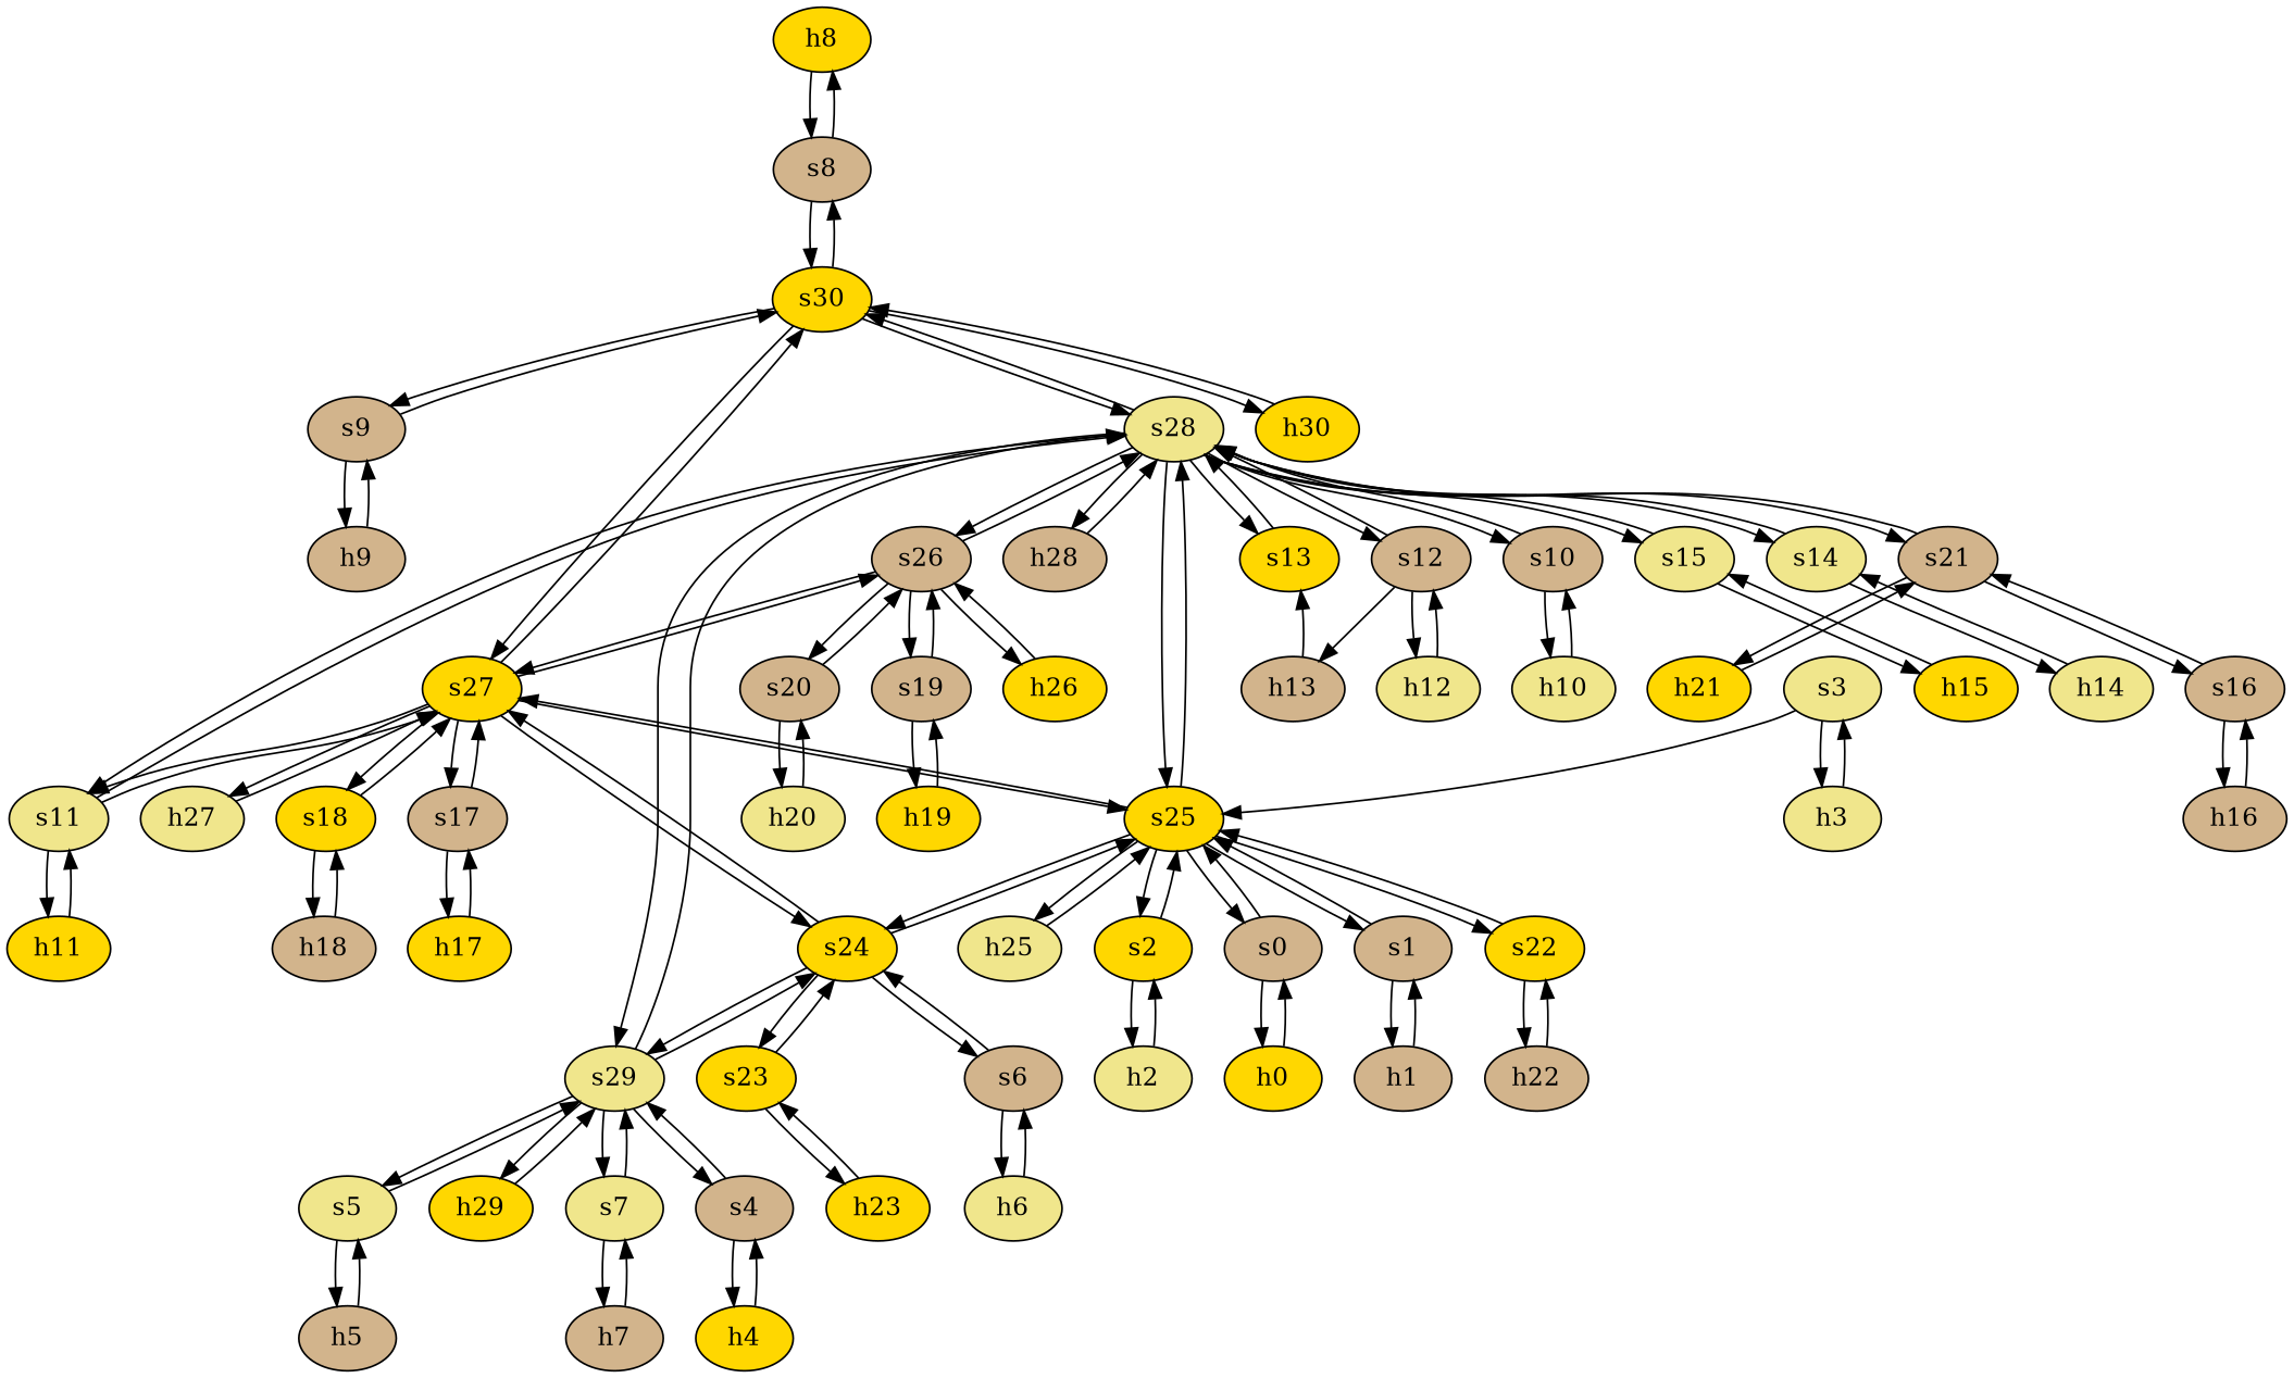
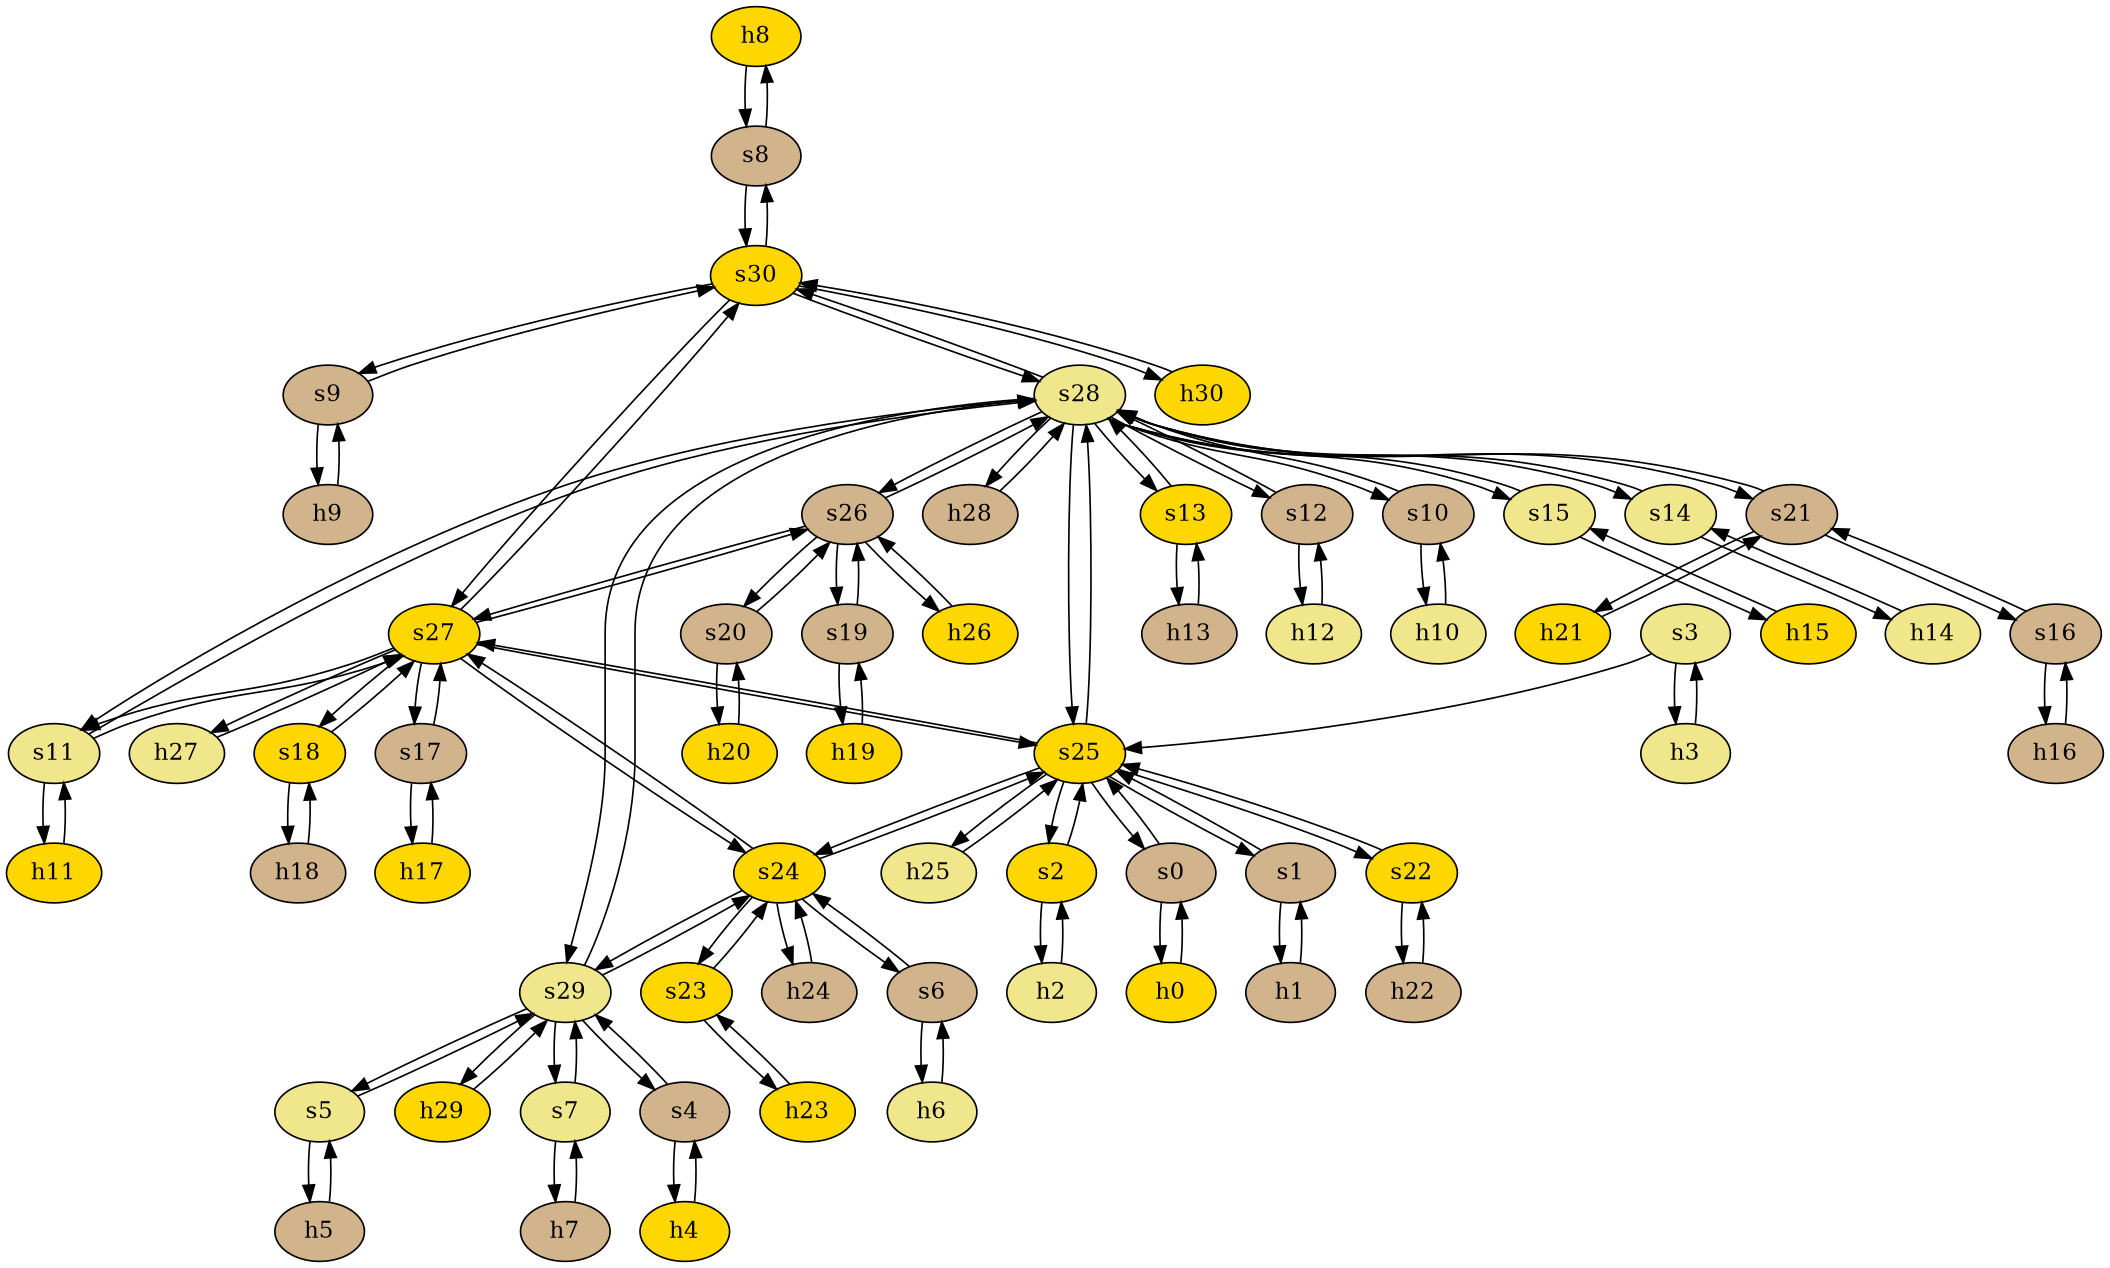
  strict digraph {
    node [fillcolor=tan style=filled type=host]
    edge [capacity="1Gbps" cost=1 dst_port=1 src_port=1]
    h8 [fillcolor=gold ip="111.0.8.8" mac="00:00:00:00:8:8"]
    s8 [type=switch]
    s30 [fillcolor=gold type=switch]
    s9 [type=switch]
    s28 [fillcolor=khaki type=switch]
    s27 [fillcolor=gold type=switch]
    h30 [fillcolor=gold ip="111.0.30.30" mac="00:00:00:00:30:30"]
    h9 [ip="111.0.9.9" mac="00:00:00:00:9:9"]
    h26 [fillcolor=gold ip="111.0.26.26" mac="00:00:00:00:26:26"]
    s26 [type=switch]
    s20 [type=switch]
    s19 [type=switch]
    s25 [fillcolor=gold type=switch]
    s29 [fillcolor=khaki type=switch]
    s21 [type=switch]
    h28 [ip="111.0.28.28" mac="00:00:00:00:28:28"]
    s13 [fillcolor=gold type=switch]
    s12 [type=switch]
    s11 [fillcolor=khaki type=switch]
    s10 [type=switch]
    s15 [fillcolor=khaki type=switch]
    s14 [fillcolor=khaki type=switch]
-   h20 [fillcolor=khaki ip="111.0.20.20" mac="00:00:00:00:20:20"]
+   h20 [fillcolor=gold ip="111.0.20.20" mac="00:00:00:00:20:20"]
    h19 [fillcolor=gold ip="111.0.19.19" mac="00:00:00:00:19:19"]
    s24 [fillcolor=gold type=switch]
    s18 [fillcolor=gold type=switch]
    s17 [type=switch]
    h27 [fillcolor=khaki ip="111.0.27.27" mac="00:00:00:00:27:27"]
    h2 [fillcolor=khaki ip="111.0.2.2" mac="00:00:00:00:2:2"]
    s2 [fillcolor=gold type=switch]
    s0 [type=switch]
    s1 [type=switch]
    s22 [fillcolor=gold type=switch]
    h25 [fillcolor=khaki ip="111.0.25.25" mac="00:00:00:00:25:25"]
    h3 [fillcolor=khaki ip="111.0.3.3" mac="00:00:00:00:3:3"]
    s3 [fillcolor=khaki type=switch]
    h0 [fillcolor=gold ip="111.0.0.0" mac="00:00:00:00:0:0"]
    h1 [ip="111.0.1.1" mac="00:00:00:00:1:1"]
    h6 [fillcolor=khaki ip="111.0.6.6" mac="00:00:00:00:6:6"]
    s6 [type=switch]
    s23 [fillcolor=gold type=switch]
+   h24 [ip="111.0.24.24" mac="00:00:00:00:24:24"]
    h7 [ip="111.0.7.7" mac="00:00:00:00:7:7"]
    s7 [fillcolor=khaki type=switch]
    s4 [type=switch]
    s5 [fillcolor=khaki type=switch]
    h29 [fillcolor=gold ip="111.0.29.29" mac="00:00:00:00:29:29"]
    h4 [fillcolor=gold ip="111.0.4.4" mac="00:00:00:00:4:4"]
    h5 [ip="111.0.5.5" mac="00:00:00:00:5:5"]
    h23 [fillcolor=gold ip="111.0.23.23" mac="00:00:00:00:23:23"]
    h22 [ip="111.0.22.22" mac="00:00:00:00:22:22"]
    h21 [fillcolor=gold ip="111.0.21.21" mac="00:00:00:00:21:21"]
    s16 [type=switch]
    h16 [ip="111.0.16.16" mac="00:00:00:00:16:16"]
    h13 [ip="111.0.13.13" mac="00:00:00:00:13:13"]
    h12 [fillcolor=khaki ip="111.0.12.12" mac="00:00:00:00:12:12"]
    h11 [fillcolor=gold ip="111.0.11.11" mac="00:00:00:00:11:11"]
    h10 [fillcolor=khaki ip="111.0.10.10" mac="00:00:00:00:10:10"]
    h15 [fillcolor=gold ip="111.0.15.15" mac="00:00:00:00:15:15"]
    h14 [fillcolor=khaki ip="111.0.14.14" mac="00:00:00:00:14:14"]
    h18 [ip="111.0.18.18" mac="00:00:00:00:18:18"]
    h17 [fillcolor=gold ip="111.0.17.17" mac="00:00:00:00:17:17"]
    h8 -> s8
    s8 -> h8
    s8 -> s30 [dst_port=2 src_port=2]
    s30 -> s8 [dst_port=2 src_port=2]
    s30 -> s9 [dst_port=2 src_port=3]
    s30 -> s28 [dst_port=12 src_port=5]
    s30 -> s27 [dst_port=8 src_port=4]
    s30 -> h30
    s9 -> s30 [dst_port=3 src_port=2]
    s9 -> h9
    s28 -> s30 [dst_port=5 src_port=12]
    s28 -> s26 [dst_port=5 src_port=10]
    s28 -> s25 [dst_port=9 src_port=9]
    s28 -> s29 [dst_port=6 src_port=11]
    s28 -> s21 [dst_port=3 src_port=8]
    s28 -> h28
    s28 -> s13 [dst_port=2 src_port=5]
    s28 -> s12 [dst_port=2 src_port=4]
    s28 -> s11 [dst_port=3 src_port=3]
    s28 -> s10 [dst_port=2 src_port=2]
    s28 -> s15 [dst_port=2 src_port=7]
    s28 -> s14 [dst_port=2 src_port=6]
    s27 -> s30 [dst_port=4 src_port=8]
    s27 -> s26 [dst_port=4 src_port=7]
    s27 -> s25 [dst_port=8 src_port=6]
    s27 -> s11 [dst_port=2 src_port=2]
    s27 -> s24 [dst_port=5 src_port=5]
    s27 -> s18 [dst_port=2 src_port=4]
    s27 -> s17 [dst_port=2 src_port=3]
    s27 -> h27
    h30 -> s30
    h9 -> s9
    h26 -> s26
    s26 -> s28 [dst_port=10 src_port=5]
    s26 -> s27 [dst_port=7 src_port=4]
    s26 -> h26
    s26 -> s20 [dst_port=2 src_port=3]
    s26 -> s19 [dst_port=2 src_port=2]
    s20 -> s26 [dst_port=3 src_port=2]
    s20 -> h20
    s19 -> s26 [dst_port=2 src_port=2]
    s19 -> h19
    s25 -> s28 [dst_port=9 src_port=9]
    s25 -> s27 [dst_port=6 src_port=8]
    s25 -> s24 [dst_port=4 src_port=7]
    s25 -> s2 [dst_port=2 src_port=4]
    s25 -> s0 [dst_port=2 src_port=2]
    s25 -> s1 [dst_port=2 src_port=3]
    s25 -> s22 [dst_port=2 src_port=6]
    s25 -> h25
    s29 -> s28 [dst_port=11 src_port=6]
    s29 -> s24 [dst_port=6 src_port=5]
    s29 -> s7 [dst_port=2 src_port=4]
    s29 -> s4 [dst_port=2 src_port=2]
    s29 -> s5 [dst_port=2 src_port=3]
    s29 -> h29
    s21 -> s28 [dst_port=8 src_port=3]
    s21 -> h21
    s21 -> s16 [dst_port=2 src_port=2]
    h28 -> s28
    s13 -> s28 [dst_port=5 src_port=2]
-   s12 -> h13
+   s13 -> h13
    s12 -> s28 [dst_port=4 src_port=2]
    s12 -> h12
    s11 -> s28 [dst_port=3 src_port=3]
    s11 -> s27 [dst_port=2 src_port=2]
    s11 -> h11
    s10 -> s28 [dst_port=2 src_port=2]
    s10 -> h10
    s15 -> s28 [dst_port=7 src_port=2]
    s15 -> h15
    s14 -> s28 [dst_port=6 src_port=2]
    s14 -> h14
    h20 -> s20
    h19 -> s19
    s24 -> s27 [dst_port=5 src_port=5]
    s24 -> s25 [dst_port=7 src_port=4]
    s24 -> s29 [dst_port=5 src_port=6]
    s24 -> s6 [dst_port=2 src_port=2]
    s24 -> s23 [dst_port=2 src_port=3]
+   s24 -> h24
    s18 -> s27 [dst_port=4 src_port=2]
    s18 -> h18
    s17 -> s27 [dst_port=3 src_port=2]
    s17 -> h17
    h27 -> s27
    h2 -> s2
    s2 -> s25 [dst_port=4 src_port=2]
    s2 -> h2
    s0 -> s25 [dst_port=2 src_port=2]
    s0 -> h0
    s1 -> s25 [dst_port=3 src_port=2]
    s1 -> h1
    s22 -> s25 [dst_port=6 src_port=2]
    s22 -> h22
    h25 -> s25
    h3 -> s3
    s3 -> s25 [dst_port=5 src_port=2]
    s3 -> h3
    h0 -> s0
    h1 -> s1
    h6 -> s6
    s6 -> s24 [dst_port=2 src_port=2]
    s6 -> h6
    s23 -> s24 [dst_port=3 src_port=2]
    s23 -> h23
+   h24 -> s24
    h7 -> s7
    s7 -> s29 [dst_port=4 src_port=2]
    s7 -> h7
    s4 -> s29 [dst_port=2 src_port=2]
    s4 -> h4
    s5 -> s29 [dst_port=3 src_port=2]
    s5 -> h5
    h29 -> s29
    h4 -> s4
    h5 -> s5
    h23 -> s23
    h22 -> s22
    h21 -> s21
    s16 -> s21 [dst_port=2 src_port=2]
    s16 -> h16
    h16 -> s16
    h13 -> s13
    h12 -> s12
    h11 -> s11
    h10 -> s10
    h15 -> s15
    h14 -> s14
    h18 -> s18
    h17 -> s17
  }
